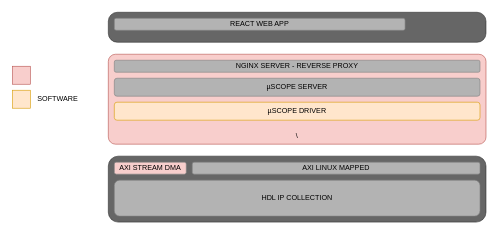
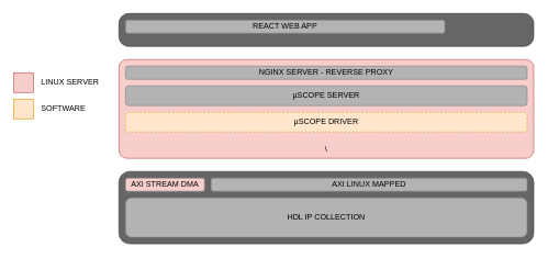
  <mxCell id="0" />
  <mxCell id="1" parent="0" />
  <mxCell id="2" value="" style="group" parent="1" vertex="1" connectable="0"><mxGeometry x="20" y="110" width="130" height="30" as="geometry" /></mxCell>
  <mxCell id="3" value="" style="rounded=0;whiteSpace=wrap;html=1;fillColor=#f8cecc;strokeColor=#b85450;" parent="2" vertex="1"><mxGeometry width="30" height="30" as="geometry" /></mxCell>
+ <mxCell id="4" value="LINUX SERVER" style="text;html=1;strokeColor=none;fillColor=none;align=left;verticalAlign=middle;whiteSpace=wrap;rounded=0;" parent="2" vertex="1"><mxGeometry x="40" y="5" width="90" height="20" as="geometry" /></mxCell>
  <mxCell id="5" value="" style="group" parent="1" vertex="1" connectable="0"><mxGeometry x="20" y="150" width="120" height="30" as="geometry" /></mxCell>
  <mxCell id="6" value="" style="rounded=0;whiteSpace=wrap;html=1;fillColor=#ffe6cc;strokeColor=#d79b00;" parent="5" vertex="1"><mxGeometry width="30" height="30" as="geometry" /></mxCell>
  <mxCell id="7" value="SOFTWARE" style="text;html=1;strokeColor=none;fillColor=none;align=left;verticalAlign=middle;whiteSpace=wrap;rounded=0;" parent="5" vertex="1"><mxGeometry x="40" y="5" width="80" height="20" as="geometry" /></mxCell>
  <mxCell id="8" value="\" style="rounded=1;whiteSpace=wrap;html=1;fillColor=#f8cecc;strokeColor=#b85450;spacingLeft=0;spacingBottom=5;verticalAlign=bottom;arcSize=8;" parent="1" vertex="1"><mxGeometry x="180" y="90" width="630" height="150" as="geometry" /></mxCell>
- <mxCell id="9" value="µSCOPE DRIVER" style="rounded=1;whiteSpace=wrap;html=1;strokeColor=#D79B00;fillColor=#FFE6CC;" parent="1" vertex="1"><mxGeometry x="190" y="170" width="610" height="30" as="geometry" /></mxCell>
+ <mxCell id="9" value="µSCOPE DRIVER" style="rounded=1;whiteSpace=wrap;html=1;strokeColor=#D79B00;fillColor=#FFE6CC;dashed=1;" parent="1" vertex="1"><mxGeometry x="190" y="170" width="610" height="30" as="geometry" /></mxCell>
  <mxCell id="10" value="NGINX SERVER - REVERSE PROXY" style="rounded=1;whiteSpace=wrap;html=1;fillColor=#B3B3B3;strokeColor=#808080;" parent="1" vertex="1"><mxGeometry x="190" y="100" width="610" height="20" as="geometry" /></mxCell>
  <mxCell id="11" value="µSCOPE SERVER" style="rounded=1;whiteSpace=wrap;html=1;strokeWidth=1;fillColor=#B3B3B3;strokeColor=#808080;" parent="1" vertex="1"><mxGeometry x="190" y="130" width="610" height="30" as="geometry" /></mxCell>
  <mxCell id="12" value="" style="rounded=1;whiteSpace=wrap;html=1;align=center;verticalAlign=bottom;spacingLeft=0;spacingBottom=5;strokeColor=#333333;fillColor=#666666;" parent="1" vertex="1"><mxGeometry x="180" y="260" width="630" height="110" as="geometry" /></mxCell>
  <mxCell id="13" value="HDL IP COLLECTION" style="rounded=1;whiteSpace=wrap;html=1;fillColor=#B3B3B3;strokeColor=#808080;" parent="1" vertex="1"><mxGeometry x="190" y="300" width="610" height="60" as="geometry" /></mxCell>
  <mxCell id="14" value="AXI STREAM DMA" style="rounded=1;whiteSpace=wrap;html=1;fillColor=#f8cecc;strokeColor=#808080;" parent="1" vertex="1"><mxGeometry x="190" y="270" width="120" height="20" as="geometry" /></mxCell>
  <mxCell id="15" value="AXI LINUX MAPPED" style="rounded=1;whiteSpace=wrap;html=1;fillColor=#B3B3B3;strokeColor=#808080;" parent="1" vertex="1"><mxGeometry x="320" y="270" width="480" height="20" as="geometry" /></mxCell>
  <mxCell id="16" value="" style="rounded=1;whiteSpace=wrap;html=1;spacingLeft=0;spacingBottom=5;verticalAlign=bottom;arcSize=30;strokeColor=#333333;fillColor=#666666;" parent="1" vertex="1"><mxGeometry x="180" y="20" width="630" height="50" as="geometry" /></mxCell>
  <mxCell id="17" value="REACT WEB APP" style="rounded=1;whiteSpace=wrap;html=1;strokeWidth=1;fillColor=#B3B3B3;strokeColor=#808080;" parent="1" vertex="1"><mxGeometry x="190" y="30" width="485" height="20" as="geometry" /></mxCell>
